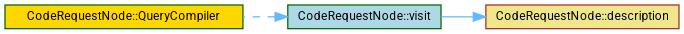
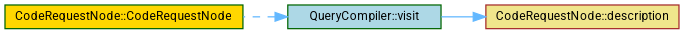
  digraph {
    fontname=Roboto
    rankdir=RL
    node [color=darkgreen fontname=Roboto fontsize=10 shape=box style=filled]
    edge [color=steelblue1 dir=back fontname=Roboto fontsize=10 labelfontname=Helvetica labelfontsize=10]
    n1 [color=brown fillcolor=khaki fontcolor=black height=0.2 label="CodeRequestNode::description" width=0.4]
-   n2 [fillcolor=lightblue height=0.2 label="CodeRequestNode::visit" width=0.4]
-   n3 [fillcolor=gold height=0.2 label="CodeRequestNode::QueryCompiler" width=0.4]
+   n2 [fillcolor=lightblue height=0.2 label="QueryCompiler::visit" width=0.4]
+   n3 [fillcolor=gold height=0.2 label="CodeRequestNode::CodeRequestNode" width=0.4]
    n1 -> n2 [style=solid]
    n2 -> n3 [style=dashed]
  }
